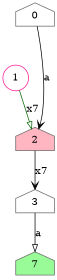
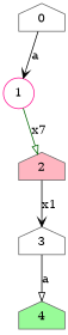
  digraph {
    node [color=gray40 fillcolor=white shape=house style=filled]
    edge [arrowhead=onormal color=black]
    1 [color=deeppink shape=circle]
    0
    2 [fillcolor=lightpink]
    3
-   4 [fillcolor=palegreen label=7]
+   4 [fillcolor=palegreen]
    1 -> 2 [color=darkgreen label=x7]
-   0 -> 2 [arrowhead=vee label=a]
-   2 -> 3 [arrowhead=vee label=x7]
+   0 -> 1 [arrowhead=vee label=a]
+   2 -> 3 [arrowhead=vee label=x1]
    3 -> 4 [label=a]
  }
